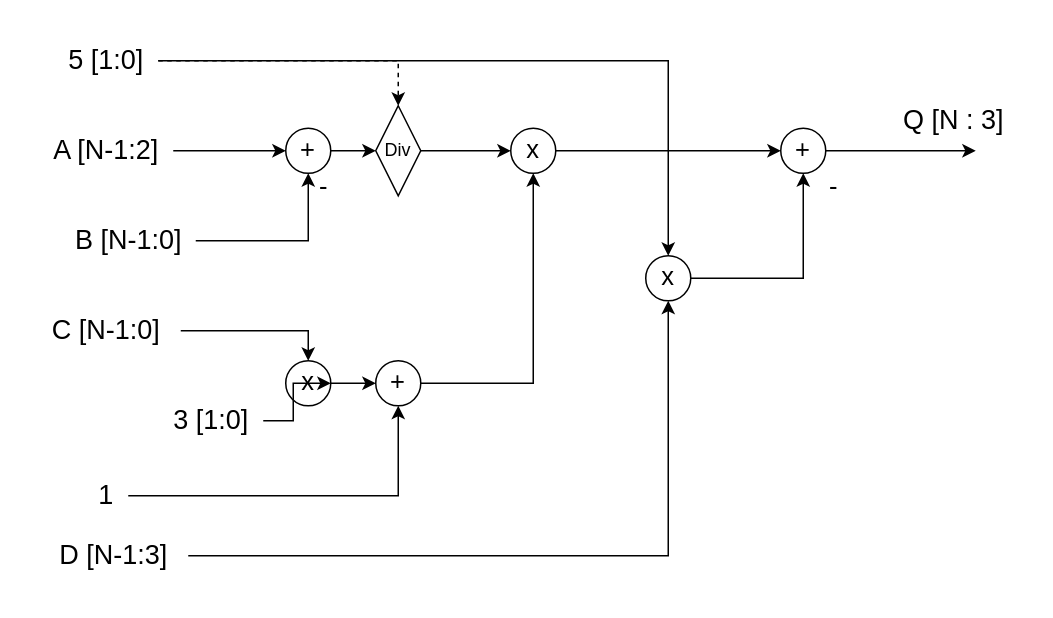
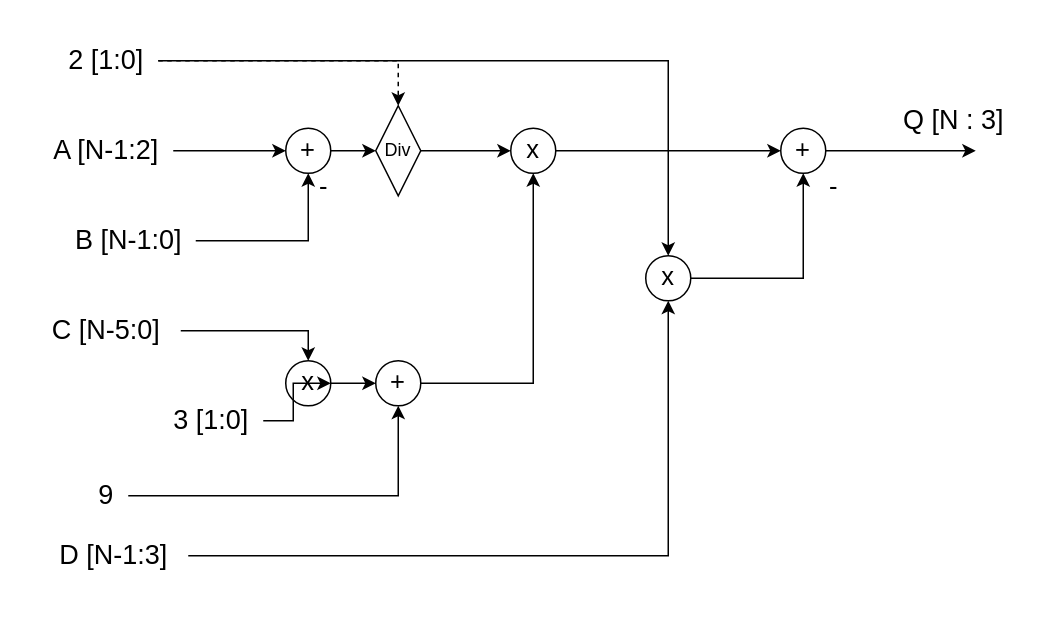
  <mxCell id="0" />
  <mxCell id="1" parent="0" />
  <mxCell id="2" style="edgeStyle=orthogonalEdgeStyle;rounded=0;orthogonalLoop=1;jettySize=auto;html=1;" edge="1" parent="1" source="3" target="25"><mxGeometry relative="1" as="geometry" /></mxCell>
  <mxCell id="3" value="&lt;font style=&quot;font-size: 17px;&quot;&gt;x&lt;/font&gt;" style="ellipse;whiteSpace=wrap;html=1;aspect=fixed;" vertex="1" parent="1"><mxGeometry x="190" y="240" width="30" height="30" as="geometry" /></mxCell>
  <mxCell id="4" style="edgeStyle=orthogonalEdgeStyle;rounded=0;orthogonalLoop=1;jettySize=auto;html=1;entryX=0;entryY=0.5;entryDx=0;entryDy=0;" edge="1" parent="1" source="5" target="20"><mxGeometry relative="1" as="geometry" /></mxCell>
  <mxCell id="5" value="&lt;font style=&quot;font-size: 18px;&quot;&gt;A [N-1:2]&lt;/font&gt;" style="text;html=1;align=center;verticalAlign=middle;resizable=0;points=[];autosize=1;strokeColor=none;fillColor=none;strokeWidth=1;" vertex="1" parent="1"><mxGeometry x="25" y="80" width="90" height="40" as="geometry" /></mxCell>
  <mxCell id="6" style="edgeStyle=orthogonalEdgeStyle;rounded=0;orthogonalLoop=1;jettySize=auto;html=1;entryX=0.5;entryY=1;entryDx=0;entryDy=0;" edge="1" parent="1" source="7" target="20"><mxGeometry relative="1" as="geometry" /></mxCell>
  <mxCell id="7" value="&lt;font style=&quot;font-size: 18px;&quot;&gt;B [N-1:0]&lt;/font&gt;" style="text;html=1;align=center;verticalAlign=middle;resizable=0;points=[];autosize=1;strokeColor=none;fillColor=none;strokeWidth=1;" vertex="1" parent="1"><mxGeometry x="40" y="140" width="90" height="40" as="geometry" /></mxCell>
  <mxCell id="8" style="edgeStyle=orthogonalEdgeStyle;rounded=0;orthogonalLoop=1;jettySize=auto;html=1;entryX=0.5;entryY=1;entryDx=0;entryDy=0;" edge="1" parent="1" source="9" target="29"><mxGeometry relative="1" as="geometry"><mxPoint x="450" y="200" as="targetPoint" /></mxGeometry></mxCell>
  <mxCell id="9" value="&lt;font style=&quot;font-size: 18px;&quot;&gt;D [N-1:3]&lt;/font&gt;" style="text;html=1;align=center;verticalAlign=middle;resizable=0;points=[];autosize=1;strokeColor=none;fillColor=none;strokeWidth=1;" vertex="1" parent="1"><mxGeometry x="25" y="350" width="100" height="40" as="geometry" /></mxCell>
  <mxCell id="10" style="edgeStyle=orthogonalEdgeStyle;rounded=0;orthogonalLoop=1;jettySize=auto;html=1;entryX=0.5;entryY=0;entryDx=0;entryDy=0;" edge="1" parent="1" source="11" target="3"><mxGeometry relative="1" as="geometry" /></mxCell>
- <mxCell id="11" value="&lt;font style=&quot;font-size: 18px;&quot;&gt;C [N-1:0]&lt;/font&gt;" style="text;html=1;align=center;verticalAlign=middle;resizable=0;points=[];autosize=1;strokeColor=none;fillColor=none;strokeWidth=1;" vertex="1" parent="1"><mxGeometry x="20" y="200" width="100" height="40" as="geometry" /></mxCell>
+ <mxCell id="11" value="&lt;font style=&quot;font-size: 18px;&quot;&gt;C [N-5:0]&lt;/font&gt;" style="text;html=1;align=center;verticalAlign=middle;resizable=0;points=[];autosize=1;strokeColor=none;fillColor=none;strokeWidth=1;" vertex="1" parent="1"><mxGeometry x="20" y="200" width="100" height="40" as="geometry" /></mxCell>
  <mxCell id="12" style="edgeStyle=orthogonalEdgeStyle;rounded=0;orthogonalLoop=1;jettySize=auto;html=1;entryX=0.5;entryY=0;entryDx=0;entryDy=0;dashed=1;" edge="1" parent="1" source="14" target="23"><mxGeometry relative="1" as="geometry" /></mxCell>
  <mxCell id="13" style="edgeStyle=orthogonalEdgeStyle;rounded=0;orthogonalLoop=1;jettySize=auto;html=1;entryX=0.5;entryY=0;entryDx=0;entryDy=0;" edge="1" parent="1" source="14" target="29"><mxGeometry relative="1" as="geometry" /></mxCell>
- <mxCell id="14" value="&lt;font style=&quot;font-size: 18px;&quot;&gt;5 [1:0]&lt;/font&gt;" style="text;html=1;align=center;verticalAlign=middle;resizable=0;points=[];autosize=1;strokeColor=none;fillColor=none;strokeWidth=1;" vertex="1" parent="1"><mxGeometry x="35" y="20" width="70" height="40" as="geometry" /></mxCell>
+ <mxCell id="14" value="&lt;font style=&quot;font-size: 18px;&quot;&gt;2 [1:0]&lt;/font&gt;" style="text;html=1;align=center;verticalAlign=middle;resizable=0;points=[];autosize=1;strokeColor=none;fillColor=none;strokeWidth=1;" vertex="1" parent="1"><mxGeometry x="35" y="20" width="70" height="40" as="geometry" /></mxCell>
  <mxCell id="15" value="" style="edgeStyle=orthogonalEdgeStyle;rounded=0;orthogonalLoop=1;jettySize=auto;html=1;" edge="1" parent="1" source="16" target="3"><mxGeometry relative="1" as="geometry" /></mxCell>
  <mxCell id="16" value="&lt;font style=&quot;font-size: 18px;&quot;&gt;3 [1:0]&lt;/font&gt;" style="text;html=1;align=center;verticalAlign=middle;resizable=0;points=[];autosize=1;strokeColor=none;fillColor=none;strokeWidth=1;" vertex="1" parent="1"><mxGeometry x="105" y="260" width="70" height="40" as="geometry" /></mxCell>
  <mxCell id="17" style="edgeStyle=orthogonalEdgeStyle;rounded=0;orthogonalLoop=1;jettySize=auto;html=1;entryX=0.5;entryY=1;entryDx=0;entryDy=0;" edge="1" parent="1" source="18" target="25"><mxGeometry relative="1" as="geometry" /></mxCell>
- <mxCell id="18" value="&lt;font style=&quot;font-size: 18px;&quot;&gt;1&lt;/font&gt;" style="text;html=1;align=center;verticalAlign=middle;resizable=0;points=[];autosize=1;strokeColor=none;fillColor=none;strokeWidth=1;" vertex="1" parent="1"><mxGeometry x="55" y="310" width="30" height="40" as="geometry" /></mxCell>
+ <mxCell id="18" value="&lt;font style=&quot;font-size: 18px;&quot;&gt;9&lt;/font&gt;" style="text;html=1;align=center;verticalAlign=middle;resizable=0;points=[];autosize=1;strokeColor=none;fillColor=none;strokeWidth=1;" vertex="1" parent="1"><mxGeometry x="55" y="310" width="30" height="40" as="geometry" /></mxCell>
  <mxCell id="19" value="" style="edgeStyle=orthogonalEdgeStyle;rounded=0;orthogonalLoop=1;jettySize=auto;html=1;" edge="1" parent="1" source="20" target="23"><mxGeometry relative="1" as="geometry" /></mxCell>
  <mxCell id="20" value="&lt;font style=&quot;font-size: 17px;&quot;&gt;+&lt;/font&gt;" style="ellipse;whiteSpace=wrap;html=1;aspect=fixed;" vertex="1" parent="1"><mxGeometry x="190" y="85" width="30" height="30" as="geometry" /></mxCell>
  <mxCell id="21" value="&lt;font style=&quot;font-size: 17px;&quot;&gt;-&lt;/font&gt;" style="text;html=1;align=center;verticalAlign=middle;resizable=0;points=[];autosize=1;strokeColor=none;fillColor=none;" vertex="1" parent="1"><mxGeometry x="200" y="110" width="30" height="30" as="geometry" /></mxCell>
  <mxCell id="22" style="edgeStyle=orthogonalEdgeStyle;rounded=0;orthogonalLoop=1;jettySize=auto;html=1;entryX=0;entryY=0.5;entryDx=0;entryDy=0;" edge="1" parent="1" source="23" target="27"><mxGeometry relative="1" as="geometry" /></mxCell>
  <mxCell id="23" value="Div" style="rhombus;whiteSpace=wrap;html=1;" vertex="1" parent="1"><mxGeometry x="250" y="70" width="30" height="60" as="geometry" /></mxCell>
  <mxCell id="24" style="edgeStyle=orthogonalEdgeStyle;rounded=0;orthogonalLoop=1;jettySize=auto;html=1;entryX=0.5;entryY=1;entryDx=0;entryDy=0;" edge="1" parent="1" source="25" target="27"><mxGeometry relative="1" as="geometry" /></mxCell>
  <mxCell id="25" value="&lt;font style=&quot;font-size: 17px;&quot;&gt;+&lt;/font&gt;" style="ellipse;whiteSpace=wrap;html=1;aspect=fixed;" vertex="1" parent="1"><mxGeometry x="250" y="240" width="30" height="30" as="geometry" /></mxCell>
  <mxCell id="26" style="edgeStyle=orthogonalEdgeStyle;rounded=0;orthogonalLoop=1;jettySize=auto;html=1;" edge="1" parent="1" source="27"><mxGeometry relative="1" as="geometry"><mxPoint x="520" y="100" as="targetPoint" /></mxGeometry></mxCell>
  <mxCell id="27" value="&lt;font style=&quot;font-size: 17px;&quot;&gt;x&lt;/font&gt;" style="ellipse;whiteSpace=wrap;html=1;aspect=fixed;" vertex="1" parent="1"><mxGeometry x="340" y="85" width="30" height="30" as="geometry" /></mxCell>
  <mxCell id="28" style="edgeStyle=orthogonalEdgeStyle;rounded=0;orthogonalLoop=1;jettySize=auto;html=1;entryX=0.5;entryY=1;entryDx=0;entryDy=0;" edge="1" parent="1" source="29" target="31"><mxGeometry relative="1" as="geometry" /></mxCell>
  <mxCell id="29" value="&lt;font style=&quot;font-size: 17px;&quot;&gt;x&lt;/font&gt;" style="ellipse;whiteSpace=wrap;html=1;aspect=fixed;" vertex="1" parent="1"><mxGeometry x="430" y="170" width="30" height="30" as="geometry" /></mxCell>
  <mxCell id="30" style="edgeStyle=orthogonalEdgeStyle;rounded=0;orthogonalLoop=1;jettySize=auto;html=1;" edge="1" parent="1" source="31"><mxGeometry relative="1" as="geometry"><mxPoint x="650" y="100" as="targetPoint" /></mxGeometry></mxCell>
  <mxCell id="31" value="&lt;font style=&quot;font-size: 17px;&quot;&gt;+&lt;/font&gt;" style="ellipse;whiteSpace=wrap;html=1;aspect=fixed;" vertex="1" parent="1"><mxGeometry x="520" y="85" width="30" height="30" as="geometry" /></mxCell>
  <mxCell id="32" value="&lt;font style=&quot;font-size: 17px;&quot;&gt;-&lt;/font&gt;" style="text;html=1;align=center;verticalAlign=middle;resizable=0;points=[];autosize=1;strokeColor=none;fillColor=none;" vertex="1" parent="1"><mxGeometry x="540" y="110" width="30" height="30" as="geometry" /></mxCell>
  <mxCell id="33" value="&lt;font style=&quot;font-size: 18px;&quot;&gt;Q [N : 3]&lt;/font&gt;" style="text;html=1;align=center;verticalAlign=middle;resizable=0;points=[];autosize=1;strokeColor=none;fillColor=none;strokeWidth=1;" vertex="1" parent="1"><mxGeometry x="590" y="60" width="90" height="40" as="geometry" /></mxCell>
